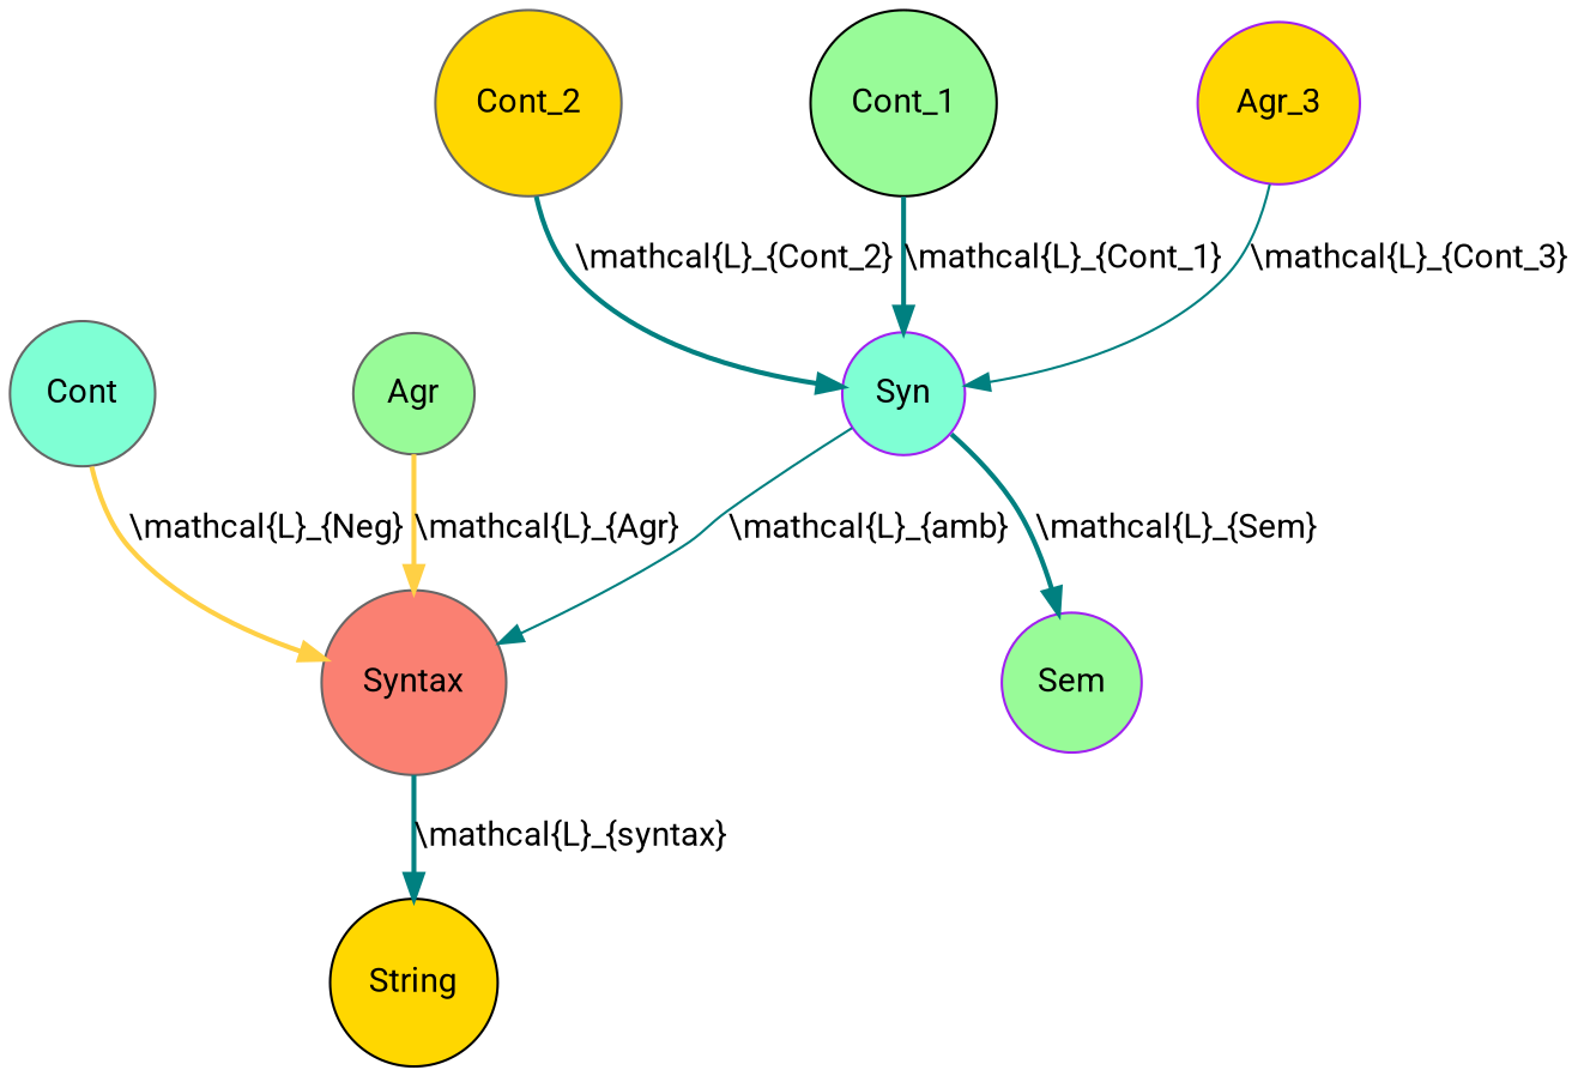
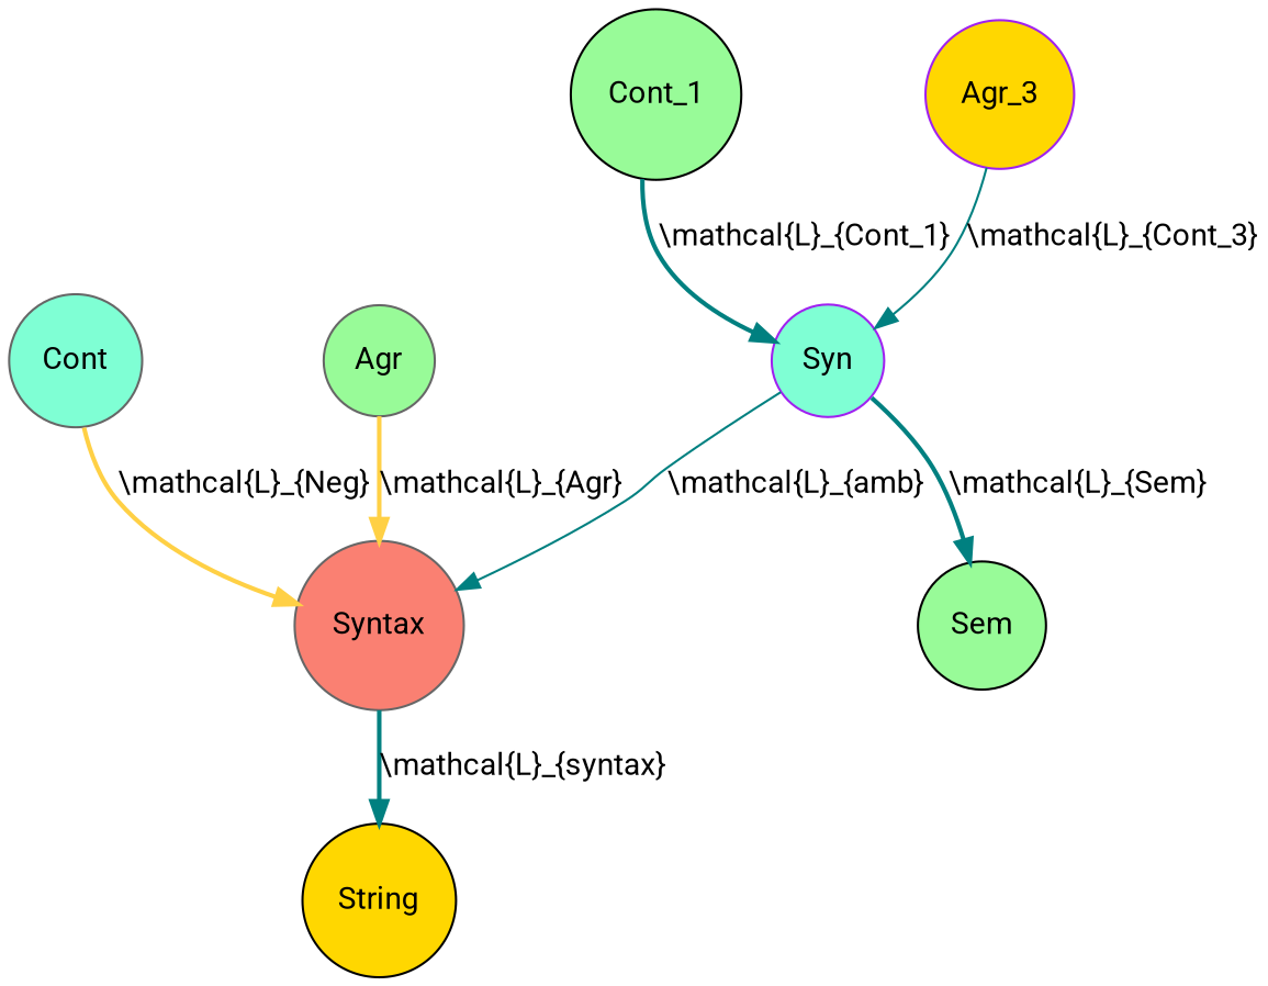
  strict digraph {
    fontname=Roboto
    node [color=gray40 fillcolor=gold fontname=Roboto shape=circle style=filled]
    edge [color=teal fontname=Roboto style=bold]
    Syn [color=purple fillcolor=aquamarine]
-   Cont_2
-   Sem [color=purple fillcolor=palegreen]
+   Sem [color=black fillcolor=palegreen]
    Syntax [fillcolor=salmon]
    String [color=black]
    Cont_1 [color=black fillcolor=palegreen]
    n7 [color=purple label=Agr_3]
    n8 [fillcolor=aquamarine label=Cont]
    Agr [fillcolor=palegreen]
    Syn -> Sem [label="\\mathcal{L}_{Sem}"]
    Syn -> Syntax [label="\\mathcal{L}_{amb}" style=solid]
-   Cont_2 -> Syn [label="\\mathcal{L}_{Cont_2}"]
    Syntax -> String [label="\\mathcal{L}_{syntax}"]
    Cont_1 -> Syn [label="\\mathcal{L}_{Cont_1}"]
    n7 -> Syn [label="\\mathcal{L}_{Cont_3}" style=solid]
    n8 -> Syntax [color="#FFD045" label="\\mathcal{L}_{Neg}"]
    Agr -> Syntax [color="#FFD045" label="\\mathcal{L}_{Agr}"]
  }
